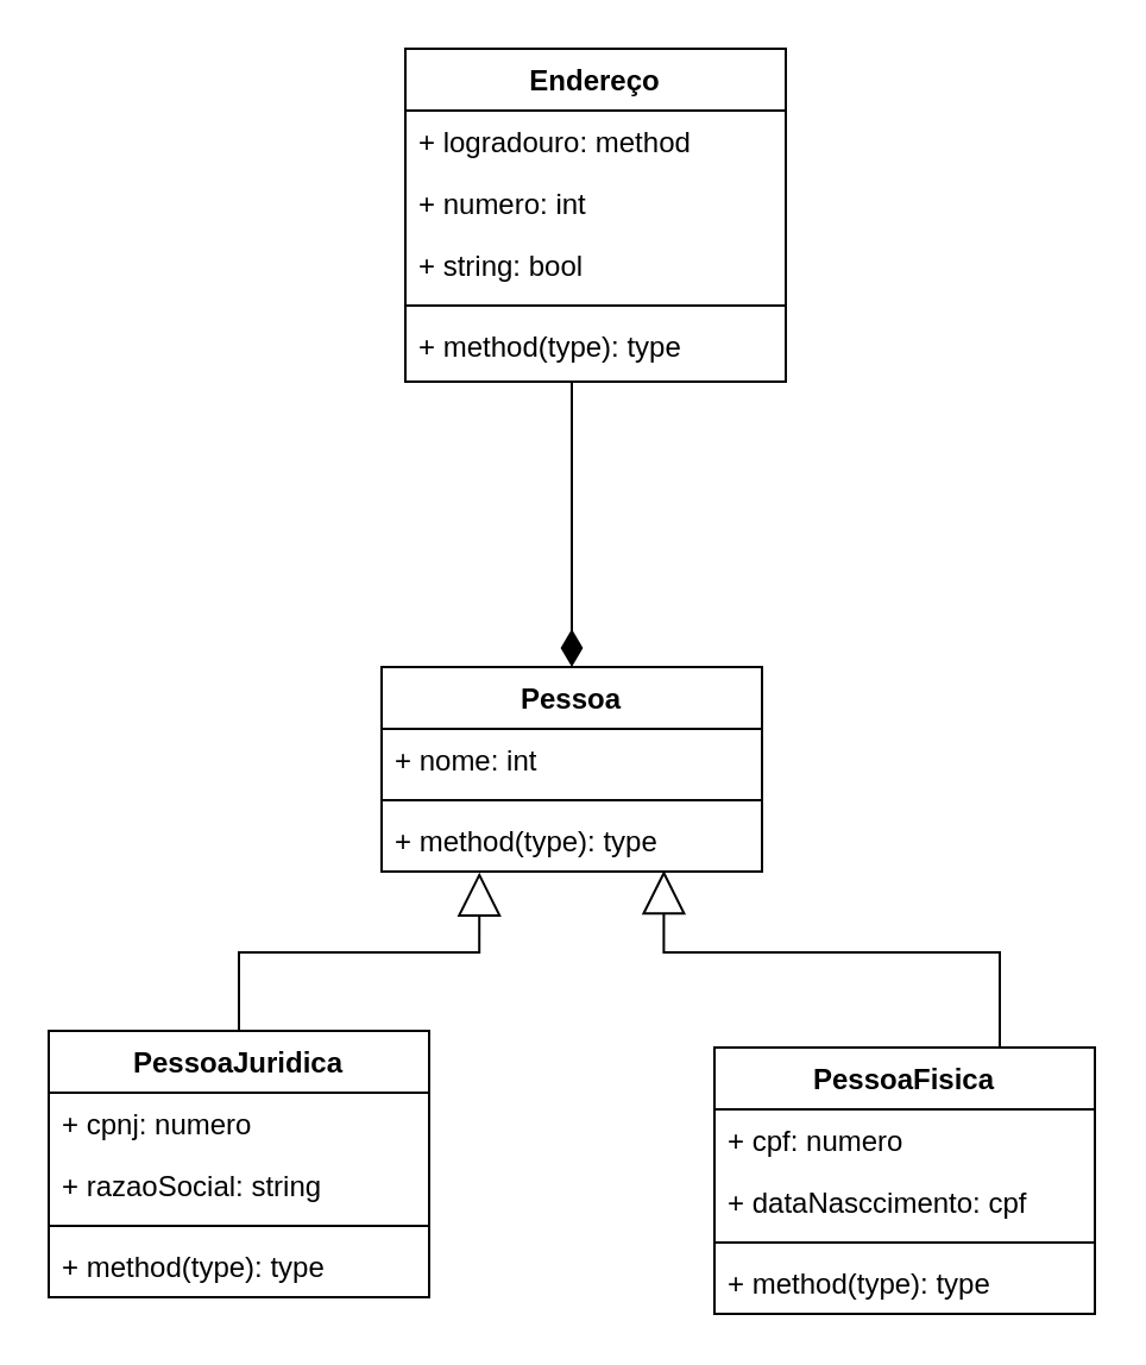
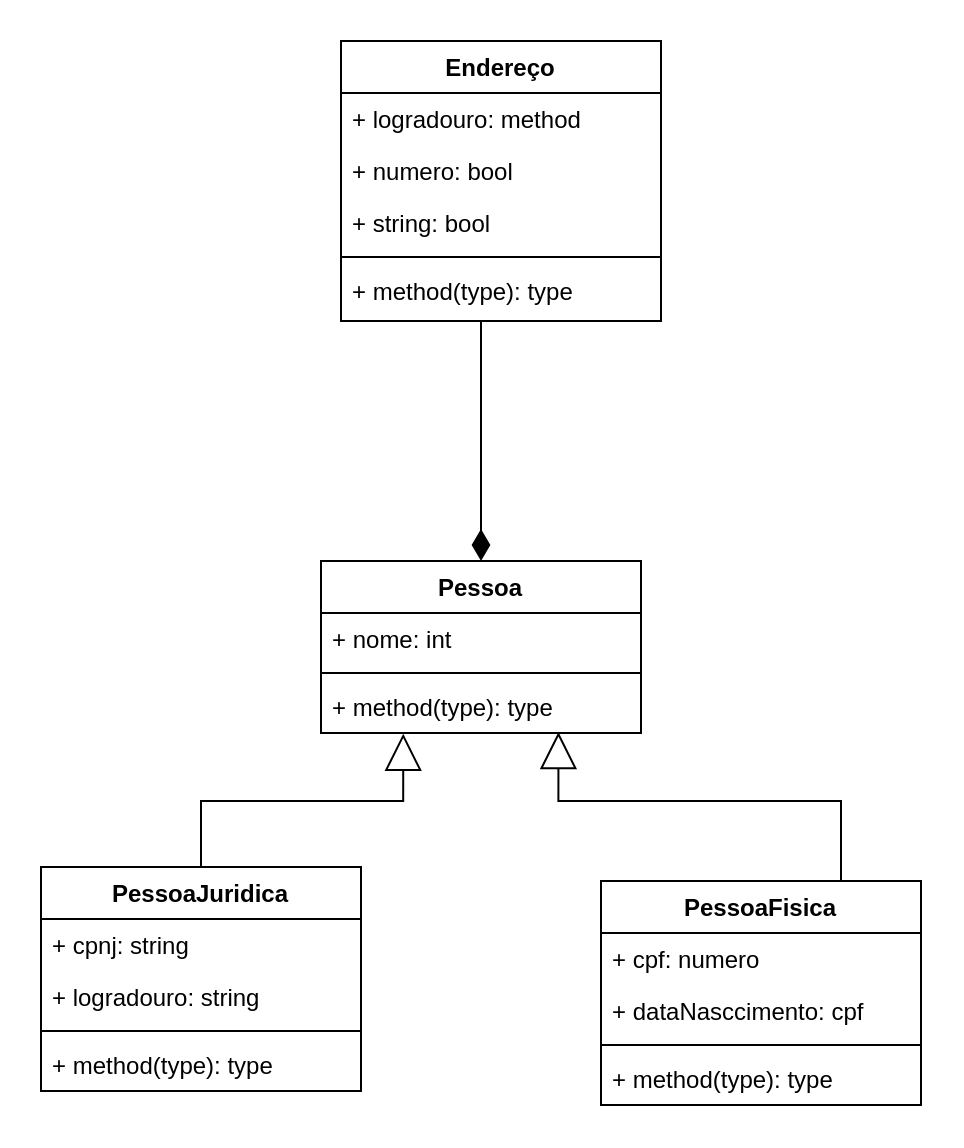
  <mxCell id="0" />
  <mxCell id="1" parent="0" />
  <mxCell id="2" value="Pessoa" style="swimlane;fontStyle=1;align=center;verticalAlign=top;childLayout=stackLayout;horizontal=1;startSize=26;horizontalStack=0;resizeParent=1;resizeParentMax=0;resizeLast=0;collapsible=1;marginBottom=0;" parent="1" vertex="1"><mxGeometry x="160" y="280" width="160" height="86" as="geometry"><mxRectangle x="320" y="120" width="70" height="26" as="alternateBounds" /></mxGeometry></mxCell>
  <mxCell id="3" value="+ nome: int" style="text;strokeColor=none;fillColor=none;align=left;verticalAlign=top;spacingLeft=4;spacingRight=4;overflow=hidden;rotatable=0;points=[[0,0.5],[1,0.5]];portConstraint=eastwest;" parent="2" vertex="1"><mxGeometry y="26" width="160" height="26" as="geometry" /></mxCell>
  <mxCell id="4" value="" style="line;strokeWidth=1;fillColor=none;align=left;verticalAlign=middle;spacingTop=-1;spacingLeft=3;spacingRight=3;rotatable=0;labelPosition=right;points=[];portConstraint=eastwest;" parent="2" vertex="1"><mxGeometry y="52" width="160" height="8" as="geometry" /></mxCell>
  <mxCell id="5" value="+ method(type): type" style="text;strokeColor=none;fillColor=none;align=left;verticalAlign=top;spacingLeft=4;spacingRight=4;overflow=hidden;rotatable=0;points=[[0,0.5],[1,0.5]];portConstraint=eastwest;" parent="2" vertex="1"><mxGeometry y="60" width="160" height="26" as="geometry" /></mxCell>
  <mxCell id="6" style="edgeStyle=orthogonalEdgeStyle;rounded=0;orthogonalLoop=1;jettySize=auto;html=1;exitX=0.5;exitY=0;exitDx=0;exitDy=0;entryX=0.257;entryY=1.013;entryDx=0;entryDy=0;entryPerimeter=0;endArrow=block;endFill=0;endSize=16;" parent="1" source="7" target="5" edge="1"><mxGeometry relative="1" as="geometry"><Array as="points"><mxPoint x="100" y="400" /><mxPoint x="201" y="400" /></Array></mxGeometry></mxCell>
  <mxCell id="7" value="PessoaJuridica" style="swimlane;fontStyle=1;align=center;verticalAlign=top;childLayout=stackLayout;horizontal=1;startSize=26;horizontalStack=0;resizeParent=1;resizeParentMax=0;resizeLast=0;collapsible=1;marginBottom=0;" parent="1" vertex="1"><mxGeometry x="20" y="433" width="160" height="112" as="geometry"><mxRectangle x="140" y="280" width="120" height="26" as="alternateBounds" /></mxGeometry></mxCell>
- <mxCell id="8" value="+ cpnj: numero" style="text;strokeColor=none;fillColor=none;align=left;verticalAlign=top;spacingLeft=4;spacingRight=4;overflow=hidden;rotatable=0;points=[[0,0.5],[1,0.5]];portConstraint=eastwest;" parent="7" vertex="1"><mxGeometry y="26" width="160" height="26" as="geometry" /></mxCell>
- <mxCell id="9" value="+ razaoSocial: string" style="text;strokeColor=none;fillColor=none;align=left;verticalAlign=top;spacingLeft=4;spacingRight=4;overflow=hidden;rotatable=0;points=[[0,0.5],[1,0.5]];portConstraint=eastwest;" parent="7" vertex="1"><mxGeometry y="52" width="160" height="26" as="geometry" /></mxCell>
+ <mxCell id="8" value="+ cpnj: string" style="text;strokeColor=none;fillColor=none;align=left;verticalAlign=top;spacingLeft=4;spacingRight=4;overflow=hidden;rotatable=0;points=[[0,0.5],[1,0.5]];portConstraint=eastwest;" parent="7" vertex="1"><mxGeometry y="26" width="160" height="26" as="geometry" /></mxCell>
+ <mxCell id="9" value="+ logradouro: string" style="text;strokeColor=none;fillColor=none;align=left;verticalAlign=top;spacingLeft=4;spacingRight=4;overflow=hidden;rotatable=0;points=[[0,0.5],[1,0.5]];portConstraint=eastwest;" parent="7" vertex="1"><mxGeometry y="52" width="160" height="26" as="geometry" /></mxCell>
  <mxCell id="10" value="" style="line;strokeWidth=1;fillColor=none;align=left;verticalAlign=middle;spacingTop=-1;spacingLeft=3;spacingRight=3;rotatable=0;labelPosition=right;points=[];portConstraint=eastwest;" parent="7" vertex="1"><mxGeometry y="78" width="160" height="8" as="geometry" /></mxCell>
  <mxCell id="11" value="+ method(type): type" style="text;strokeColor=none;fillColor=none;align=left;verticalAlign=top;spacingLeft=4;spacingRight=4;overflow=hidden;rotatable=0;points=[[0,0.5],[1,0.5]];portConstraint=eastwest;" parent="7" vertex="1"><mxGeometry y="86" width="160" height="26" as="geometry" /></mxCell>
  <mxCell id="12" style="edgeStyle=orthogonalEdgeStyle;rounded=0;orthogonalLoop=1;jettySize=auto;html=1;entryX=0.742;entryY=0.981;entryDx=0;entryDy=0;entryPerimeter=0;endArrow=block;endFill=0;endSize=16;" parent="1" source="13" target="5" edge="1"><mxGeometry relative="1" as="geometry"><Array as="points"><mxPoint x="420" y="400" /><mxPoint x="279" y="400" /></Array></mxGeometry></mxCell>
  <mxCell id="13" value="PessoaFisica" style="swimlane;fontStyle=1;align=center;verticalAlign=top;childLayout=stackLayout;horizontal=1;startSize=26;horizontalStack=0;resizeParent=1;resizeParentMax=0;resizeLast=0;collapsible=1;marginBottom=0;" parent="1" vertex="1"><mxGeometry x="300" y="440" width="160" height="112" as="geometry" /></mxCell>
  <mxCell id="14" value="+ cpf: numero" style="text;strokeColor=none;fillColor=none;align=left;verticalAlign=top;spacingLeft=4;spacingRight=4;overflow=hidden;rotatable=0;points=[[0,0.5],[1,0.5]];portConstraint=eastwest;" parent="13" vertex="1"><mxGeometry y="26" width="160" height="26" as="geometry" /></mxCell>
  <mxCell id="15" value="+ dataNasccimento: cpf" style="text;strokeColor=none;fillColor=none;align=left;verticalAlign=top;spacingLeft=4;spacingRight=4;overflow=hidden;rotatable=0;points=[[0,0.5],[1,0.5]];portConstraint=eastwest;" parent="13" vertex="1"><mxGeometry y="52" width="160" height="26" as="geometry" /></mxCell>
  <mxCell id="16" value="" style="line;strokeWidth=1;fillColor=none;align=left;verticalAlign=middle;spacingTop=-1;spacingLeft=3;spacingRight=3;rotatable=0;labelPosition=right;points=[];portConstraint=eastwest;" parent="13" vertex="1"><mxGeometry y="78" width="160" height="8" as="geometry" /></mxCell>
  <mxCell id="17" value="+ method(type): type" style="text;strokeColor=none;fillColor=none;align=left;verticalAlign=top;spacingLeft=4;spacingRight=4;overflow=hidden;rotatable=0;points=[[0,0.5],[1,0.5]];portConstraint=eastwest;" parent="13" vertex="1"><mxGeometry y="86" width="160" height="26" as="geometry" /></mxCell>
  <mxCell id="18" value="Endereço" style="swimlane;fontStyle=1;align=center;verticalAlign=top;childLayout=stackLayout;horizontal=1;startSize=26;horizontalStack=0;resizeParent=1;resizeParentMax=0;resizeLast=0;collapsible=1;marginBottom=0;" parent="1" vertex="1"><mxGeometry x="170" y="20" width="160" height="140" as="geometry" /></mxCell>
  <mxCell id="19" value="+ logradouro: method" style="text;strokeColor=none;fillColor=none;align=left;verticalAlign=top;spacingLeft=4;spacingRight=4;overflow=hidden;rotatable=0;points=[[0,0.5],[1,0.5]];portConstraint=eastwest;" parent="18" vertex="1"><mxGeometry y="26" width="160" height="26" as="geometry" /></mxCell>
- <mxCell id="20" value="+ numero: int" style="text;strokeColor=none;fillColor=none;align=left;verticalAlign=top;spacingLeft=4;spacingRight=4;overflow=hidden;rotatable=0;points=[[0,0.5],[1,0.5]];portConstraint=eastwest;" parent="18" vertex="1"><mxGeometry y="52" width="160" height="26" as="geometry" /></mxCell>
+ <mxCell id="20" value="+ numero: bool" style="text;strokeColor=none;fillColor=none;align=left;verticalAlign=top;spacingLeft=4;spacingRight=4;overflow=hidden;rotatable=0;points=[[0,0.5],[1,0.5]];portConstraint=eastwest;" parent="18" vertex="1"><mxGeometry y="52" width="160" height="26" as="geometry" /></mxCell>
  <mxCell id="21" value="+ string: bool" style="text;strokeColor=none;fillColor=none;align=left;verticalAlign=top;spacingLeft=4;spacingRight=4;overflow=hidden;rotatable=0;points=[[0,0.5],[1,0.5]];portConstraint=eastwest;" parent="18" vertex="1"><mxGeometry y="78" width="160" height="26" as="geometry" /></mxCell>
  <mxCell id="22" value="" style="line;strokeWidth=1;fillColor=none;align=left;verticalAlign=middle;spacingTop=-1;spacingLeft=3;spacingRight=3;rotatable=0;labelPosition=right;points=[];portConstraint=eastwest;" parent="18" vertex="1"><mxGeometry y="104" width="160" height="8" as="geometry" /></mxCell>
  <mxCell id="23" value="+ method(type): type" style="text;strokeColor=none;fillColor=none;align=left;verticalAlign=top;spacingLeft=4;spacingRight=4;overflow=hidden;rotatable=0;points=[[0,0.5],[1,0.5]];portConstraint=eastwest;" parent="18" vertex="1"><mxGeometry y="112" width="160" height="28" as="geometry" /></mxCell>
  <mxCell id="24" value="" style="endArrow=diamondThin;html=1;rounded=0;endSize=13;jumpSize=18;entryX=0.5;entryY=0;entryDx=0;entryDy=0;endFill=1;" edge="1" parent="1" target="2"><mxGeometry width="50" height="50" relative="1" as="geometry"><mxPoint x="240" y="160" as="sourcePoint" /><mxPoint x="265" y="180" as="targetPoint" /></mxGeometry></mxCell>
